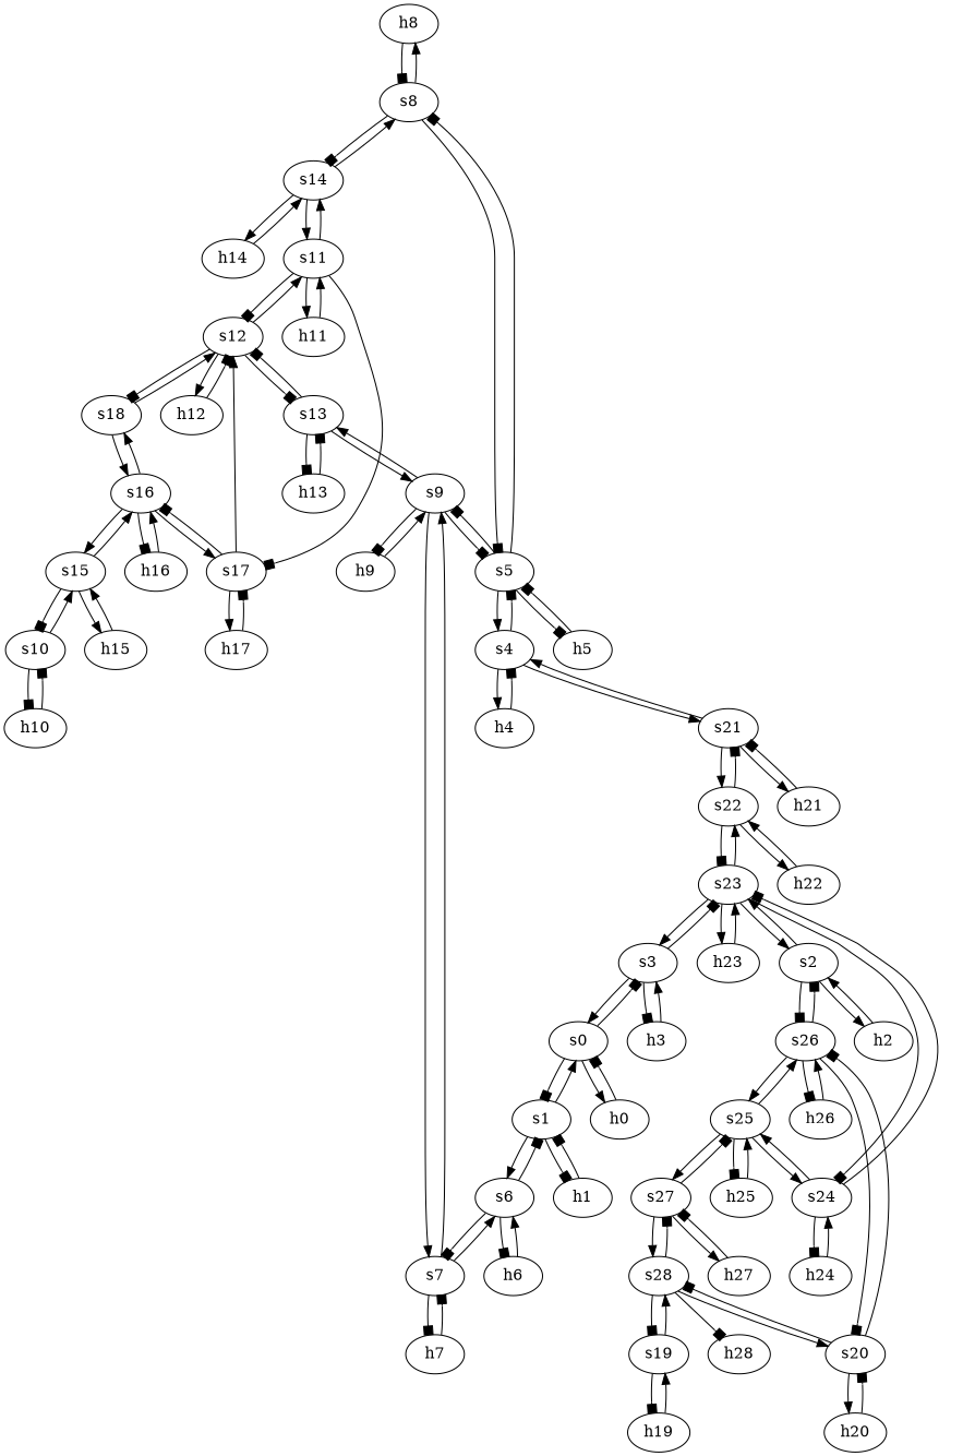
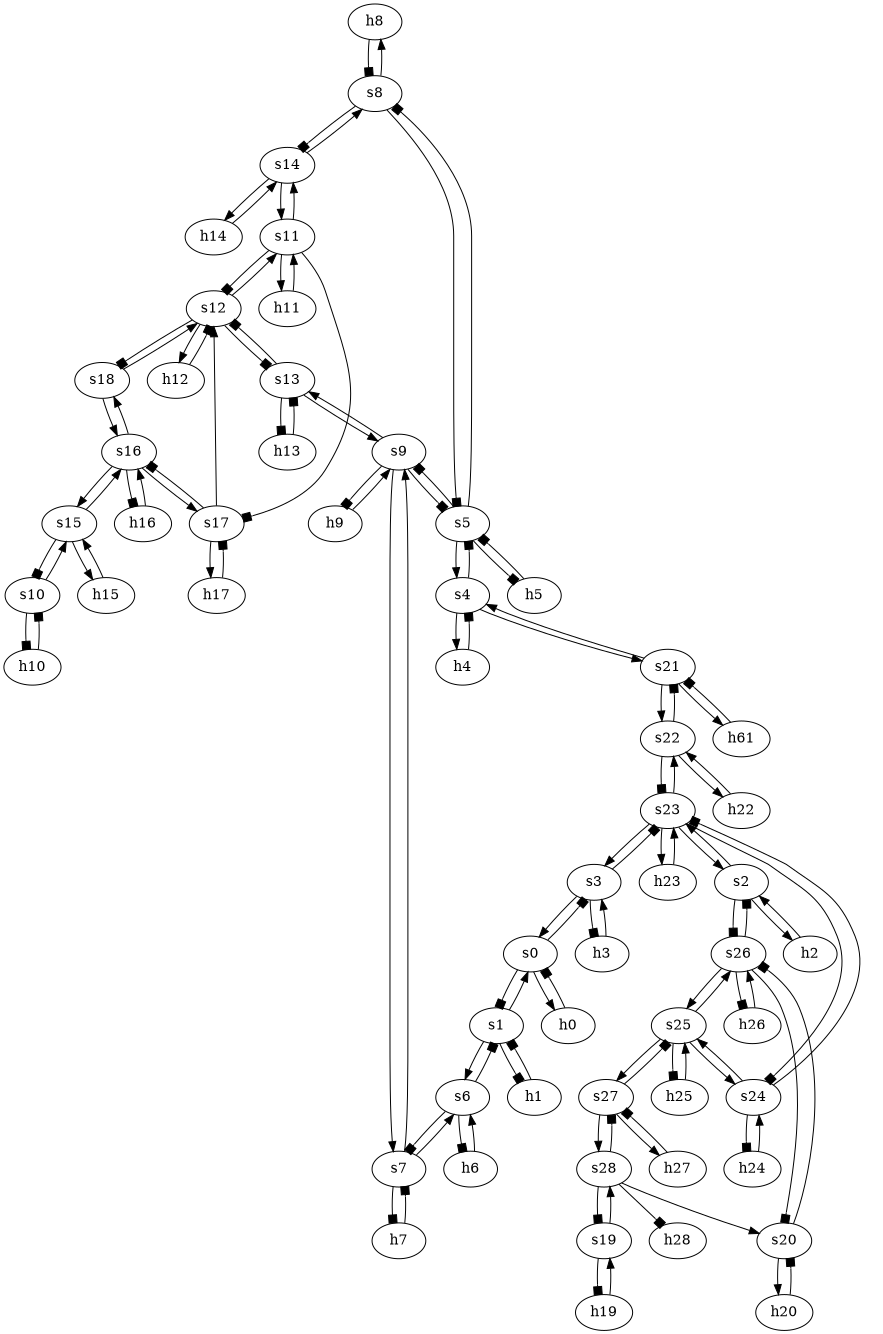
  strict digraph {
    node [type=switch]
    edge [arrowhead=normal capacity="1Gbps" cost=1 dst_port=1 src_port=1]
    h8 [ip="111.0.8.8" mac="00:00:00:00:8:8" type=host]
    s8
    s5
    s14
    s9
    s4
    h5 [ip="111.0.5.5" mac="00:00:00:00:5:5" type=host]
    s11
    h14 [ip="111.0.14.14" mac="00:00:00:00:14:14" type=host]
    h9 [ip="111.0.9.9" mac="00:00:00:00:9:9" type=host]
    s7
    s13
    s6
    h7 [ip="111.0.7.7" mac="00:00:00:00:7:7" type=host]
    s12
    h13 [ip="111.0.13.13" mac="00:00:00:00:13:13" type=host]
    h26 [ip="111.0.26.26" mac="00:00:00:00:26:26" type=host]
    s26
    s2
    s20
    s25
    h2 [ip="111.0.2.2" mac="00:00:00:00:2:2" type=host]
    s23
    s28
    h20 [ip="111.0.20.20" mac="00:00:00:00:20:20" type=host]
    s24
    s27
    h25 [ip="111.0.25.25" mac="00:00:00:00:25:25" type=host]
    s3
    h23 [ip="111.0.23.23" mac="00:00:00:00:23:23" type=host]
    s22
    h3 [ip="111.0.3.3" mac="00:00:00:00:3:3" type=host]
    s0
    h0 [ip="111.0.0.0" mac="00:00:00:00:0:0" type=host]
    s1
    h1 [ip="111.0.1.1" mac="00:00:00:00:1:1" type=host]
    h6 [ip="111.0.6.6" mac="00:00:00:00:6:6" type=host]
    h4 [ip="111.0.4.4" mac="00:00:00:00:4:4" type=host]
    s21
-   h21 [ip="111.0.21.21" mac="00:00:00:00:21:21" type=host]
+   h21 [ip="111.0.21.21" mac="00:00:00:00:21:21" type=host label=h61]
    h22 [ip="111.0.22.22" mac="00:00:00:00:22:22" type=host]
    h24 [ip="111.0.24.24" mac="00:00:00:00:24:24" type=host]
    s18
    h12 [ip="111.0.12.12" mac="00:00:00:00:12:12" type=host]
    s17
    h11 [ip="111.0.11.11" mac="00:00:00:00:11:11" type=host]
    h28 [ip="111.0.28.28" mac="00:00:00:00:28:28" type=host]
    s19
    h19 [ip="111.0.19.19" mac="00:00:00:00:19:19" type=host]
    h27 [ip="111.0.27.27" mac="00:00:00:00:27:27" type=host]
    s16
    s15
    h16 [ip="111.0.16.16" mac="00:00:00:00:16:16" type=host]
    h17 [ip="111.0.17.17" mac="00:00:00:00:17:17" type=host]
    s10
    h15 [ip="111.0.15.15" mac="00:00:00:00:15:15" type=host]
    h10 [ip="111.0.10.10" mac="00:00:00:00:10:10" type=host]
    h8 -> s8 [arrowhead=box]
    s8 -> h8
    s8 -> s5 [arrowhead=box dst_port=3 src_port=2]
    s8 -> s14 [arrowhead=box dst_port=2 src_port=3]
    s5 -> s8 [arrowhead=box dst_port=2 src_port=3]
    s5 -> s9 [arrowhead=box dst_port=2 src_port=4]
    s5 -> s4 [dst_port=3 src_port=2]
    s5 -> h5 [arrowhead=box]
    s14 -> s8 [dst_port=3 src_port=2]
    s14 -> s11 [dst_port=4 src_port=3]
    s14 -> h14
    s9 -> s5 [arrowhead=box dst_port=4 src_port=2]
    s9 -> h9 [arrowhead=box]
    s9 -> s7 [dst_port=3 src_port=3]
    s9 -> s13 [dst_port=2 src_port=4]
    s4 -> s5 [arrowhead=box dst_port=2 src_port=3]
    s4 -> h4
    s4 -> s21 [dst_port=2 src_port=2]
    h5 -> s5 [arrowhead=box]
    s11 -> s14 [dst_port=3 src_port=4]
    s11 -> s12 [arrowhead=box dst_port=2 src_port=3]
    s11 -> s17 [arrowhead=box dst_port=2 src_port=2]
    s11 -> h11
    h14 -> s14
    h9 -> s9
    s7 -> s9 [dst_port=3 src_port=3]
    s7 -> s6 [dst_port=3 src_port=2]
    s7 -> h7 [arrowhead=box]
    s13 -> s9 [dst_port=4 src_port=2]
    s13 -> s12 [arrowhead=box dst_port=4 src_port=3]
    s13 -> h13 [arrowhead=box]
    s6 -> s7 [arrowhead=box dst_port=2 src_port=3]
    s6 -> s1 [arrowhead=box dst_port=3 src_port=2]
    s6 -> h6 [arrowhead=box]
    h7 -> s7 [arrowhead=box]
    s12 -> s11 [dst_port=3 src_port=2]
    s12 -> s13 [arrowhead=box dst_port=3 src_port=4]
    s12 -> s18 [arrowhead=box dst_port=2 src_port=3]
    s12 -> h12
    h13 -> s13 [arrowhead=box]
    h26 -> s26
    s26 -> h26 [arrowhead=box]
    s26 -> s2 [arrowhead=box dst_port=2 src_port=2]
    s26 -> s20 [arrowhead=box dst_port=2 src_port=3]
    s26 -> s25 [dst_port=3 src_port=4]
    s2 -> s26 [arrowhead=box dst_port=2 src_port=2]
    s2 -> h2
    s2 -> s23 [dst_port=2 src_port=3]
    s20 -> s26 [arrowhead=box dst_port=3 src_port=2]
-   s20 -> s28 [arrowhead=box dst_port=3 src_port=3]
    s20 -> h20
    s25 -> s26 [dst_port=4 src_port=3]
    s25 -> s24 [dst_port=3 src_port=2]
    s25 -> s27 [dst_port=2 src_port=4]
    s25 -> h25 [arrowhead=box]
    h2 -> s2
    s23 -> s2 [dst_port=3 src_port=2]
    s23 -> s24 [arrowhead=box dst_port=2 src_port=5]
    s23 -> s3 [dst_port=3 src_port=3]
    s23 -> h23
    s23 -> s22 [dst_port=3 src_port=4]
    s28 -> s20 [dst_port=3 src_port=3]
    s28 -> s27 [arrowhead=box dst_port=3 src_port=4]
    s28 -> h28 [arrowhead=box]
    s28 -> s19 [arrowhead=box dst_port=2 src_port=2]
    h20 -> s20 [arrowhead=box]
    s24 -> s25 [dst_port=2 src_port=3]
    s24 -> s23 [arrowhead=box dst_port=5 src_port=2]
    s24 -> h24 [arrowhead=box]
    s27 -> s25 [arrowhead=box dst_port=4 src_port=2]
    s27 -> s28 [dst_port=4 src_port=3]
    s27 -> h27
    h25 -> s25
    s3 -> s23 [arrowhead=box dst_port=3 src_port=3]
    s3 -> h3 [arrowhead=box]
    s3 -> s0 [dst_port=3 src_port=2]
    h23 -> s23
    s22 -> s23 [arrowhead=box dst_port=4 src_port=3]
    s22 -> s21 [arrowhead=box dst_port=3 src_port=2]
    s22 -> h22
    h3 -> s3
    s0 -> s3 [arrowhead=box dst_port=2 src_port=3]
    s0 -> h0
    s0 -> s1 [arrowhead=box dst_port=2 src_port=2]
    h0 -> s0 [arrowhead=box]
    s1 -> s6 [dst_port=2 src_port=3]
    s1 -> s0 [dst_port=2 src_port=2]
    s1 -> h1 [arrowhead=box]
    h1 -> s1 [arrowhead=box]
    h6 -> s6
    h4 -> s4 [arrowhead=box]
    s21 -> s4 [dst_port=2 src_port=2]
    s21 -> s22 [dst_port=2 src_port=3]
    s21 -> h21
    h21 -> s21 [arrowhead=box]
    h22 -> s22
    h24 -> s24
    s18 -> s12 [dst_port=3 src_port=2]
    s18 -> s16 [dst_port=4 src_port=3]
    h12 -> s12 [arrowhead=box]
    s17 -> s12 [dst_port=2 src_port=2]
    s17 -> s16 [arrowhead=box dst_port=3 src_port=3]
    s17 -> h17
    h11 -> s11
    s19 -> s28 [dst_port=2 src_port=2]
    s19 -> h19 [arrowhead=box]
    h19 -> s19
    h27 -> s27 [arrowhead=box]
    s16 -> s18 [dst_port=3 src_port=4]
    s16 -> s17 [dst_port=3 src_port=3]
    s16 -> s15 [dst_port=3 src_port=2]
    s16 -> h16 [arrowhead=box]
    s15 -> s16 [dst_port=2 src_port=3]
    s15 -> s10 [arrowhead=box dst_port=2 src_port=2]
    s15 -> h15
    h16 -> s16
    h17 -> s17 [arrowhead=box]
    s10 -> s15 [dst_port=2 src_port=2]
    s10 -> h10 [arrowhead=box]
    h15 -> s15
    h10 -> s10 [arrowhead=box]
  }
